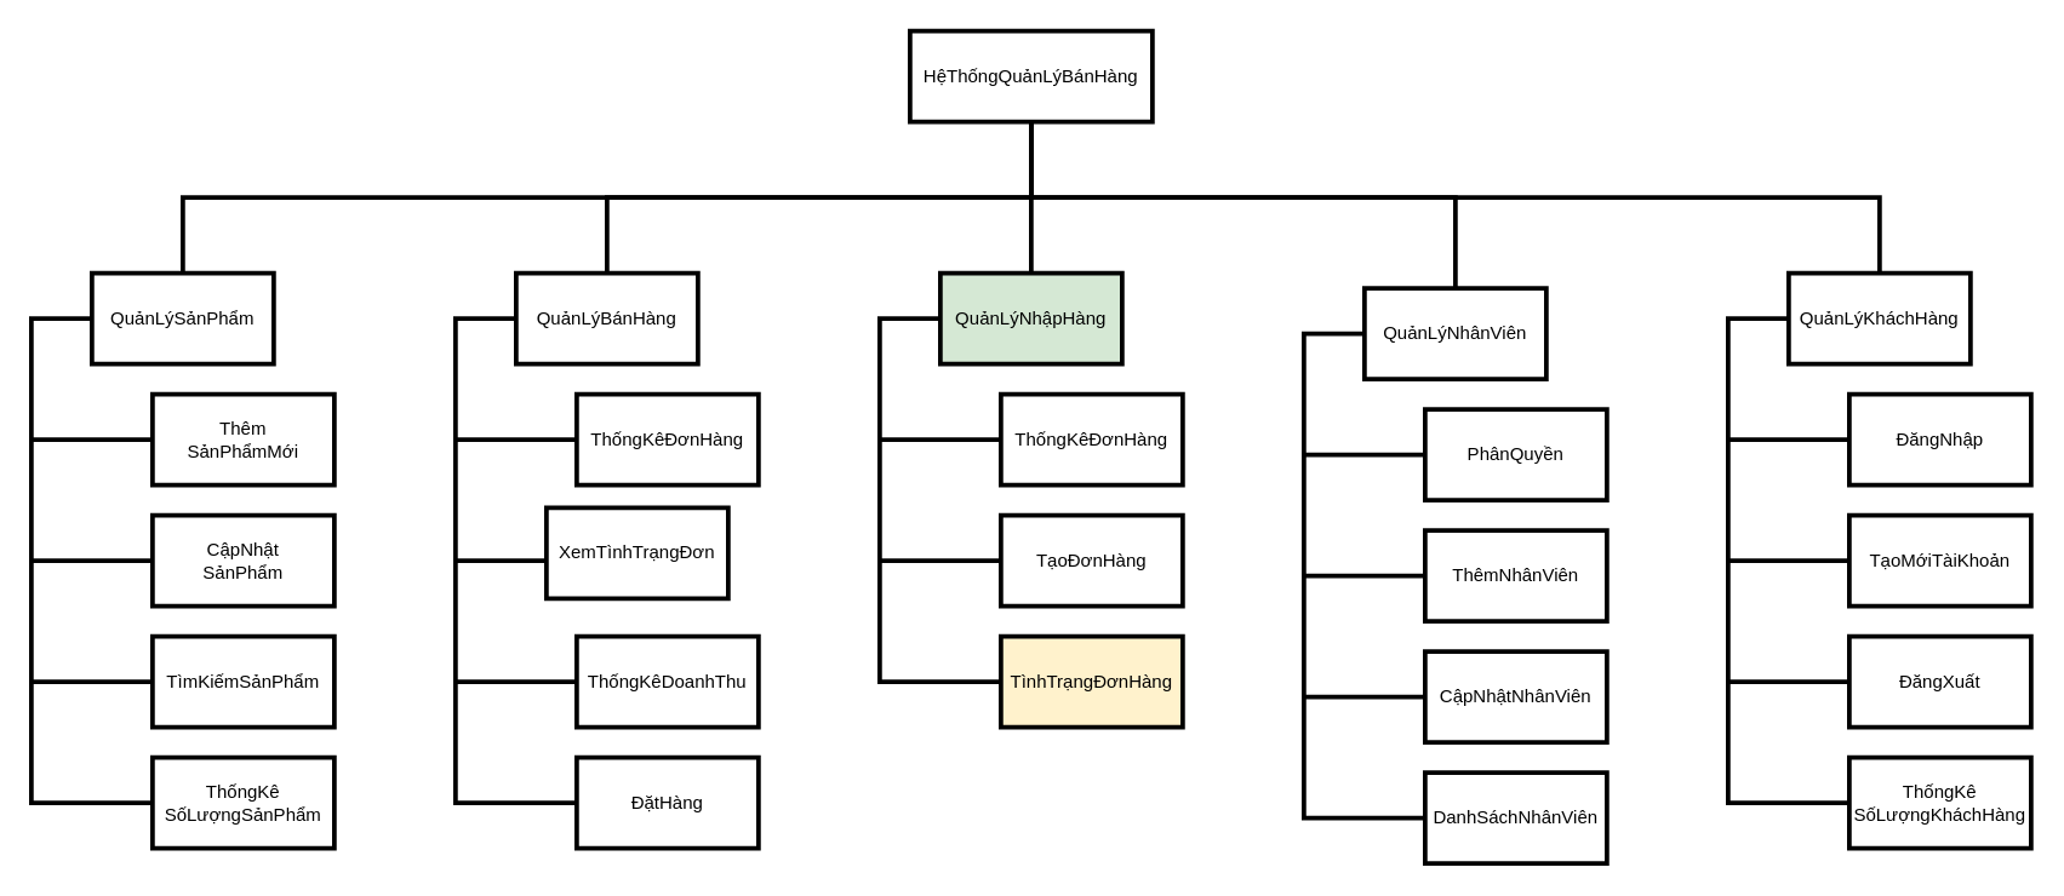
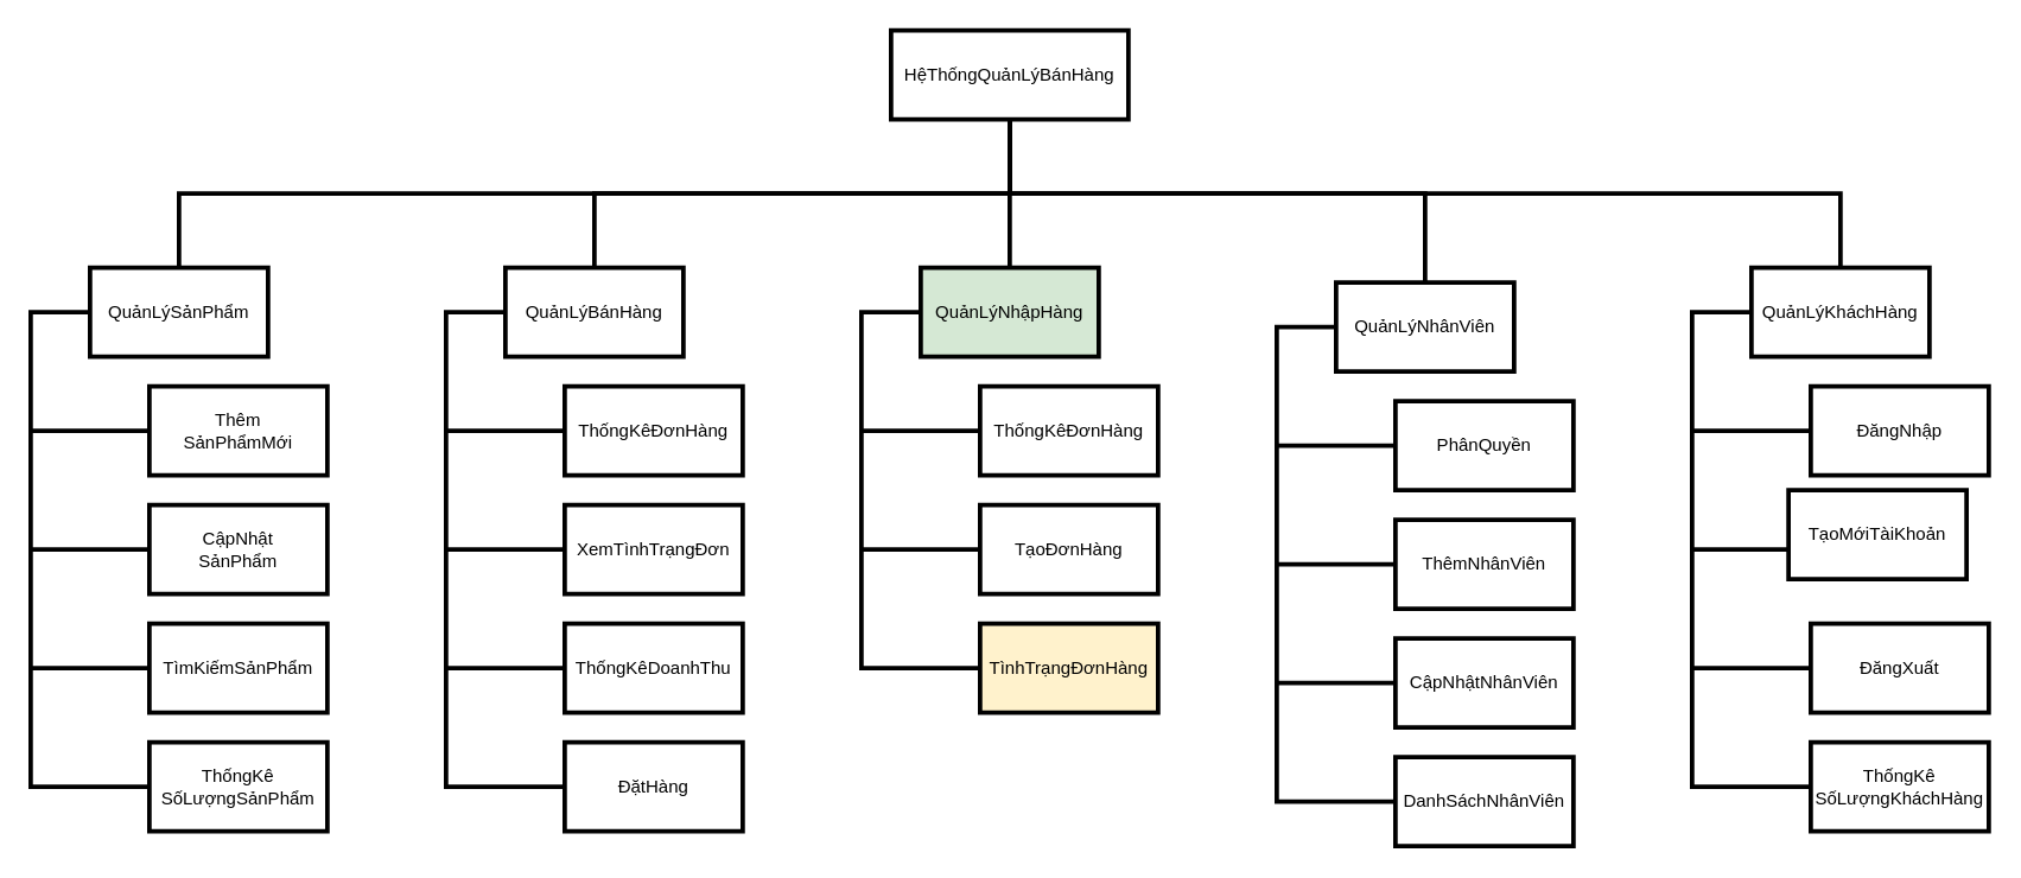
  <mxCell id="0" />
  <mxCell id="1" parent="0" />
  <mxCell id="2" value="HệThốngQuảnLýBánHàng" style="rounded=0;whiteSpace=wrap;html=1;strokeWidth=3;" vertex="1" parent="1"><mxGeometry x="600" y="20" width="160" height="60" as="geometry" /></mxCell>
  <mxCell id="3" value="" style="endArrow=none;html=1;rounded=0;entryX=0.5;entryY=1;entryDx=0;entryDy=0;edgeStyle=elbowEdgeStyle;elbow=vertical;strokeWidth=3;exitX=0.5;exitY=0;exitDx=0;exitDy=0;" edge="1" parent="1" source="36" target="2"><mxGeometry width="50" height="50" relative="1" as="geometry"><mxPoint x="1060" y="180" as="sourcePoint" /><mxPoint x="620" y="200" as="targetPoint" /></mxGeometry></mxCell>
  <mxCell id="4" value="" style="endArrow=none;html=1;rounded=0;exitX=0.5;exitY=1;exitDx=0;exitDy=0;edgeStyle=elbowEdgeStyle;elbow=vertical;entryX=0.5;entryY=0;entryDx=0;entryDy=0;strokeWidth=3;entryPerimeter=0;" edge="1" parent="1" target="7"><mxGeometry width="50" height="50" relative="1" as="geometry"><mxPoint x="680" y="80" as="sourcePoint" /><mxPoint x="290" y="180" as="targetPoint" /><Array as="points"><mxPoint x="640" y="130" /></Array></mxGeometry></mxCell>
  <mxCell id="5" value="" style="group" connectable="0" vertex="1" parent="1"><mxGeometry x="20" y="180" width="200" height="380" as="geometry" /></mxCell>
  <mxCell id="6" value="" style="endArrow=none;html=1;rounded=0;edgeStyle=orthogonalEdgeStyle;strokeWidth=3;" edge="1" parent="5"><mxGeometry width="50" height="50" relative="1" as="geometry"><mxPoint x="80" y="190" as="sourcePoint" /><mxPoint y="110" as="targetPoint" /><Array as="points"><mxPoint x="80" y="190" /><mxPoint y="190" /></Array></mxGeometry></mxCell>
  <mxCell id="7" value="QuảnLýSảnPhẩm" style="rounded=0;whiteSpace=wrap;html=1;strokeWidth=3;" vertex="1" parent="5"><mxGeometry x="40" width="120" height="60" as="geometry" /></mxCell>
  <mxCell id="8" value="Thêm&lt;br&gt;SảnPhẩmMới" style="rounded=0;whiteSpace=wrap;html=1;strokeWidth=3;" vertex="1" parent="5"><mxGeometry x="80" y="80" width="120" height="60" as="geometry" /></mxCell>
  <mxCell id="9" value="CậpNhật&lt;br&gt;SảnPhẩm" style="rounded=0;whiteSpace=wrap;html=1;strokeWidth=3;" vertex="1" parent="5"><mxGeometry x="80" y="160" width="120" height="60" as="geometry" /></mxCell>
  <mxCell id="10" value="" style="endArrow=none;html=1;rounded=0;edgeStyle=orthogonalEdgeStyle;strokeWidth=3;" edge="1" parent="5"><mxGeometry width="50" height="50" relative="1" as="geometry"><mxPoint x="80" y="270" as="sourcePoint" /><mxPoint y="190" as="targetPoint" /><Array as="points"><mxPoint x="80" y="270" /><mxPoint y="270" /></Array></mxGeometry></mxCell>
  <mxCell id="11" value="TìmKiếmSảnPhẩm" style="rounded=0;whiteSpace=wrap;html=1;strokeWidth=3;" vertex="1" parent="5"><mxGeometry x="80" y="240" width="120" height="60" as="geometry" /></mxCell>
  <mxCell id="12" value="" style="endArrow=none;html=1;rounded=0;edgeStyle=orthogonalEdgeStyle;strokeWidth=3;" edge="1" parent="5"><mxGeometry width="50" height="50" relative="1" as="geometry"><mxPoint x="80" y="350" as="sourcePoint" /><mxPoint y="270" as="targetPoint" /><Array as="points"><mxPoint x="80" y="350" /><mxPoint y="350" /></Array></mxGeometry></mxCell>
  <mxCell id="13" value="ThốngKê&lt;br&gt;SốLượngSảnPhẩm" style="rounded=0;whiteSpace=wrap;html=1;strokeWidth=3;" vertex="1" parent="5"><mxGeometry x="80" y="320" width="120" height="60" as="geometry" /></mxCell>
  <mxCell id="14" value="" style="endArrow=none;html=1;rounded=0;entryX=0;entryY=0.5;entryDx=0;entryDy=0;edgeStyle=orthogonalEdgeStyle;strokeWidth=3;" edge="1" parent="5"><mxGeometry width="50" height="50" relative="1" as="geometry"><mxPoint x="80" y="110" as="sourcePoint" /><mxPoint x="40" y="30" as="targetPoint" /><Array as="points"><mxPoint x="80" y="110" /><mxPoint y="110" /><mxPoint y="30" /></Array></mxGeometry></mxCell>
  <mxCell id="15" value="" style="group" connectable="0" vertex="1" parent="1"><mxGeometry x="860" y="190" width="200" height="380" as="geometry" /></mxCell>
  <mxCell id="16" value="QuảnLýNhânViên" style="rounded=0;whiteSpace=wrap;html=1;strokeWidth=3;" vertex="1" parent="15"><mxGeometry x="40" width="120" height="60" as="geometry" /></mxCell>
  <mxCell id="17" value="" style="endArrow=none;html=1;rounded=0;entryX=0;entryY=0.5;entryDx=0;entryDy=0;edgeStyle=orthogonalEdgeStyle;strokeWidth=3;" edge="1" parent="15"><mxGeometry width="50" height="50" relative="1" as="geometry"><mxPoint x="80" y="110" as="sourcePoint" /><mxPoint x="40" y="30" as="targetPoint" /><Array as="points"><mxPoint x="80" y="110" /><mxPoint y="110" /><mxPoint y="30" /></Array></mxGeometry></mxCell>
  <mxCell id="18" value="" style="endArrow=none;html=1;rounded=0;edgeStyle=orthogonalEdgeStyle;strokeWidth=3;" edge="1" parent="15"><mxGeometry width="50" height="50" relative="1" as="geometry"><mxPoint x="80" y="190" as="sourcePoint" /><mxPoint y="110" as="targetPoint" /><Array as="points"><mxPoint x="80" y="190" /><mxPoint y="190" /></Array></mxGeometry></mxCell>
  <mxCell id="19" value="ThêmNhânViên" style="rounded=0;whiteSpace=wrap;html=1;strokeWidth=3;" vertex="1" parent="15"><mxGeometry x="80" y="160" width="120" height="60" as="geometry" /></mxCell>
  <mxCell id="20" value="" style="endArrow=none;html=1;rounded=0;edgeStyle=orthogonalEdgeStyle;strokeWidth=3;" edge="1" parent="15"><mxGeometry width="50" height="50" relative="1" as="geometry"><mxPoint x="80" y="270" as="sourcePoint" /><mxPoint y="190" as="targetPoint" /><Array as="points"><mxPoint x="80" y="270" /><mxPoint y="270" /></Array></mxGeometry></mxCell>
  <mxCell id="21" value="CậpNhậtNhânViên" style="rounded=0;whiteSpace=wrap;html=1;strokeWidth=3;" vertex="1" parent="15"><mxGeometry x="80" y="240" width="120" height="60" as="geometry" /></mxCell>
  <mxCell id="22" value="PhânQuyền" style="rounded=0;whiteSpace=wrap;html=1;strokeWidth=3;" vertex="1" parent="15"><mxGeometry x="80" y="80" width="120" height="60" as="geometry" /></mxCell>
  <mxCell id="23" value="" style="endArrow=none;html=1;rounded=0;edgeStyle=orthogonalEdgeStyle;strokeWidth=3;" edge="1" parent="15"><mxGeometry width="50" height="50" relative="1" as="geometry"><mxPoint x="80" y="350" as="sourcePoint" /><mxPoint y="270" as="targetPoint" /><Array as="points"><mxPoint x="80" y="350" /><mxPoint y="350" /></Array></mxGeometry></mxCell>
  <mxCell id="24" value="DanhSáchNhânViên" style="rounded=0;whiteSpace=wrap;html=1;strokeWidth=3;" vertex="1" parent="15"><mxGeometry x="80" y="320" width="120" height="60" as="geometry" /></mxCell>
  <mxCell id="25" value="" style="group" connectable="0" vertex="1" parent="1"><mxGeometry x="300" y="180" width="200" height="380" as="geometry" /></mxCell>
  <mxCell id="26" value="QuảnLýBánHàng" style="rounded=0;whiteSpace=wrap;html=1;strokeWidth=3;" vertex="1" parent="25"><mxGeometry x="40" width="120" height="60" as="geometry" /></mxCell>
  <mxCell id="27" value="" style="endArrow=none;html=1;rounded=0;entryX=0;entryY=0.5;entryDx=0;entryDy=0;edgeStyle=orthogonalEdgeStyle;strokeWidth=3;" edge="1" parent="25"><mxGeometry width="50" height="50" relative="1" as="geometry"><mxPoint x="80" y="110" as="sourcePoint" /><mxPoint x="40" y="30" as="targetPoint" /><Array as="points"><mxPoint x="80" y="110" /><mxPoint y="110" /><mxPoint y="30" /></Array></mxGeometry></mxCell>
  <mxCell id="28" value="" style="endArrow=none;html=1;rounded=0;edgeStyle=orthogonalEdgeStyle;strokeWidth=3;" edge="1" parent="25"><mxGeometry width="50" height="50" relative="1" as="geometry"><mxPoint x="80" y="190" as="sourcePoint" /><mxPoint y="110" as="targetPoint" /><Array as="points"><mxPoint x="80" y="190" /><mxPoint y="190" /></Array></mxGeometry></mxCell>
- <mxCell id="29" value="XemTìnhTrạngĐơn" style="rounded=0;whiteSpace=wrap;html=1;strokeWidth=3;" vertex="1" parent="25"><mxGeometry x="60" y="155" width="120" height="60" as="geometry" /></mxCell>
+ <mxCell id="29" value="XemTìnhTrạngĐơn" style="rounded=0;whiteSpace=wrap;html=1;strokeWidth=3;" vertex="1" parent="25"><mxGeometry x="80" y="160" width="120" height="60" as="geometry" /></mxCell>
  <mxCell id="30" value="" style="endArrow=none;html=1;rounded=0;edgeStyle=orthogonalEdgeStyle;strokeWidth=3;" edge="1" parent="25"><mxGeometry width="50" height="50" relative="1" as="geometry"><mxPoint x="80" y="270" as="sourcePoint" /><mxPoint y="190" as="targetPoint" /><Array as="points"><mxPoint x="80" y="270" /><mxPoint y="270" /></Array></mxGeometry></mxCell>
  <mxCell id="31" value="ThốngKêDoanhThu" style="rounded=0;whiteSpace=wrap;html=1;strokeWidth=3;" vertex="1" parent="25"><mxGeometry x="80" y="240" width="120" height="60" as="geometry" /></mxCell>
  <mxCell id="32" value="ThốngKêĐơnHàng" style="rounded=0;whiteSpace=wrap;html=1;strokeWidth=3;" vertex="1" parent="25"><mxGeometry x="80" y="80" width="120" height="60" as="geometry" /></mxCell>
  <mxCell id="33" value="ĐặtHàng" style="rounded=0;whiteSpace=wrap;html=1;strokeWidth=3;" vertex="1" parent="25"><mxGeometry x="80" y="320" width="120" height="60" as="geometry" /></mxCell>
  <mxCell id="34" value="" style="endArrow=none;html=1;rounded=0;edgeStyle=orthogonalEdgeStyle;strokeWidth=3;" edge="1" parent="25"><mxGeometry width="50" height="50" relative="1" as="geometry"><mxPoint x="80" y="350" as="sourcePoint" /><mxPoint y="270" as="targetPoint" /><Array as="points"><mxPoint x="80" y="350" /><mxPoint y="350" /></Array></mxGeometry></mxCell>
  <mxCell id="35" value="" style="group" connectable="0" vertex="1" parent="1"><mxGeometry x="1140" y="180" width="200" height="300" as="geometry" /></mxCell>
  <mxCell id="36" value="QuảnLýKháchHàng" style="rounded=0;whiteSpace=wrap;html=1;strokeWidth=3;" vertex="1" parent="35"><mxGeometry x="40" width="120" height="60" as="geometry" /></mxCell>
  <mxCell id="37" value="" style="endArrow=none;html=1;rounded=0;entryX=0;entryY=0.5;entryDx=0;entryDy=0;edgeStyle=orthogonalEdgeStyle;strokeWidth=3;" edge="1" parent="35"><mxGeometry width="50" height="50" relative="1" as="geometry"><mxPoint x="80" y="110" as="sourcePoint" /><mxPoint x="40" y="30" as="targetPoint" /><Array as="points"><mxPoint x="80" y="110" /><mxPoint y="110" /><mxPoint y="30" /></Array></mxGeometry></mxCell>
  <mxCell id="38" value="" style="endArrow=none;html=1;rounded=0;edgeStyle=orthogonalEdgeStyle;strokeWidth=3;" edge="1" parent="35"><mxGeometry width="50" height="50" relative="1" as="geometry"><mxPoint x="80" y="190" as="sourcePoint" /><mxPoint y="110" as="targetPoint" /><Array as="points"><mxPoint x="80" y="190" /><mxPoint y="190" /></Array></mxGeometry></mxCell>
  <mxCell id="39" value="ĐăngNhập" style="rounded=0;whiteSpace=wrap;html=1;strokeWidth=3;" vertex="1" parent="35"><mxGeometry x="80" y="80" width="120" height="60" as="geometry" /></mxCell>
- <mxCell id="40" value="TạoMớiTàiKhoản" style="rounded=0;whiteSpace=wrap;html=1;strokeWidth=3;" vertex="1" parent="35"><mxGeometry x="80" y="160" width="120" height="60" as="geometry" /></mxCell>
+ <mxCell id="40" value="TạoMớiTàiKhoản" style="rounded=0;whiteSpace=wrap;html=1;strokeWidth=3;" vertex="1" parent="35"><mxGeometry x="65" y="150" width="120" height="60" as="geometry" /></mxCell>
  <mxCell id="41" value="" style="endArrow=none;html=1;rounded=0;edgeStyle=orthogonalEdgeStyle;strokeWidth=3;" edge="1" parent="35"><mxGeometry width="50" height="50" relative="1" as="geometry"><mxPoint x="80" y="270" as="sourcePoint" /><mxPoint y="190" as="targetPoint" /><Array as="points"><mxPoint x="80" y="270" /><mxPoint y="270" /></Array></mxGeometry></mxCell>
  <mxCell id="42" value="ĐăngXuất" style="rounded=0;whiteSpace=wrap;html=1;strokeWidth=3;" vertex="1" parent="35"><mxGeometry x="80" y="240" width="120" height="60" as="geometry" /></mxCell>
  <mxCell id="43" value="" style="endArrow=none;html=1;rounded=0;exitX=0.5;exitY=1;exitDx=0;exitDy=0;edgeStyle=elbowEdgeStyle;elbow=vertical;entryX=0.5;entryY=0;entryDx=0;entryDy=0;strokeWidth=3;" edge="1" parent="1" target="26"><mxGeometry width="50" height="50" relative="1" as="geometry"><mxPoint x="680" y="80" as="sourcePoint" /><mxPoint x="480" y="180" as="targetPoint" /><Array as="points"><mxPoint x="640" y="130" /></Array></mxGeometry></mxCell>
  <mxCell id="44" value="" style="endArrow=none;html=1;rounded=0;entryX=0.5;entryY=1;entryDx=0;entryDy=0;edgeStyle=elbowEdgeStyle;elbow=vertical;strokeWidth=3;exitX=0.5;exitY=0;exitDx=0;exitDy=0;" edge="1" parent="1" source="16"><mxGeometry width="50" height="50" relative="1" as="geometry"><mxPoint x="830" y="170" as="sourcePoint" /><mxPoint x="680" y="80" as="targetPoint" /><Array as="points"><mxPoint x="760" y="130" /></Array></mxGeometry></mxCell>
  <mxCell id="45" value="" style="endArrow=none;html=1;rounded=0;entryX=0.5;entryY=1;entryDx=0;entryDy=0;edgeStyle=elbowEdgeStyle;elbow=vertical;strokeWidth=3;exitX=0.5;exitY=0;exitDx=0;exitDy=0;" edge="1" parent="1" source="47" target="2"><mxGeometry width="50" height="50" relative="1" as="geometry"><mxPoint x="635" y="210" as="sourcePoint" /><mxPoint x="495" y="110" as="targetPoint" /><Array as="points"><mxPoint x="650" y="140" /></Array></mxGeometry></mxCell>
  <mxCell id="46" value="" style="group" connectable="0" vertex="1" parent="1"><mxGeometry x="580" y="180" width="200" height="300" as="geometry" /></mxCell>
  <mxCell id="47" value="QuảnLýNhậpHàng" style="rounded=0;whiteSpace=wrap;html=1;strokeWidth=3;fillColor=#d5e8d4;" vertex="1" parent="46"><mxGeometry x="40" width="120" height="60" as="geometry" /></mxCell>
  <mxCell id="48" value="" style="endArrow=none;html=1;rounded=0;entryX=0;entryY=0.5;entryDx=0;entryDy=0;edgeStyle=orthogonalEdgeStyle;strokeWidth=3;" edge="1" parent="46"><mxGeometry width="50" height="50" relative="1" as="geometry"><mxPoint x="80" y="110" as="sourcePoint" /><mxPoint x="40" y="30" as="targetPoint" /><Array as="points"><mxPoint x="80" y="110" /><mxPoint y="110" /><mxPoint y="30" /></Array></mxGeometry></mxCell>
  <mxCell id="49" value="" style="endArrow=none;html=1;rounded=0;edgeStyle=orthogonalEdgeStyle;strokeWidth=3;" edge="1" parent="46"><mxGeometry width="50" height="50" relative="1" as="geometry"><mxPoint x="80" y="190" as="sourcePoint" /><mxPoint y="110" as="targetPoint" /><Array as="points"><mxPoint x="80" y="190" /><mxPoint y="190" /></Array></mxGeometry></mxCell>
  <mxCell id="50" value="TạoĐơnHàng" style="rounded=0;whiteSpace=wrap;html=1;strokeWidth=3;" vertex="1" parent="46"><mxGeometry x="80" y="160" width="120" height="60" as="geometry" /></mxCell>
  <mxCell id="51" value="" style="endArrow=none;html=1;rounded=0;edgeStyle=orthogonalEdgeStyle;strokeWidth=3;" edge="1" parent="46"><mxGeometry width="50" height="50" relative="1" as="geometry"><mxPoint x="80" y="270" as="sourcePoint" /><mxPoint y="190" as="targetPoint" /><Array as="points"><mxPoint x="80" y="270" /><mxPoint y="270" /></Array></mxGeometry></mxCell>
  <mxCell id="52" value="TìnhTrạngĐơnHàng" style="rounded=0;whiteSpace=wrap;html=1;strokeWidth=3;fillColor=#fff2cc;" vertex="1" parent="46"><mxGeometry x="80" y="240" width="120" height="60" as="geometry" /></mxCell>
  <mxCell id="53" value="ThốngKêĐơnHàng" style="rounded=0;whiteSpace=wrap;html=1;strokeWidth=3;" vertex="1" parent="46"><mxGeometry x="80" y="80" width="120" height="60" as="geometry" /></mxCell>
  <mxCell id="54" value="" style="endArrow=none;html=1;rounded=0;edgeStyle=orthogonalEdgeStyle;strokeWidth=3;" edge="1" parent="1"><mxGeometry width="50" height="50" relative="1" as="geometry"><mxPoint x="1220" y="530" as="sourcePoint" /><mxPoint x="1140" y="450" as="targetPoint" /><Array as="points"><mxPoint x="1220" y="530" /><mxPoint x="1140" y="530" /></Array></mxGeometry></mxCell>
  <mxCell id="55" value="ThốngKê&lt;br&gt;SốLượngKháchHàng" style="rounded=0;whiteSpace=wrap;html=1;strokeWidth=3;" vertex="1" parent="1"><mxGeometry x="1220" y="500" width="120" height="60" as="geometry" /></mxCell>
